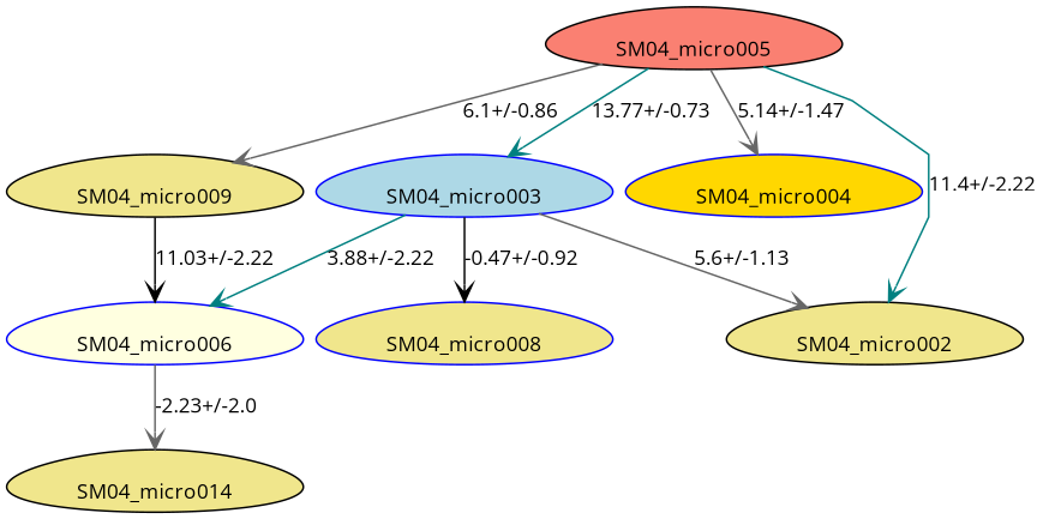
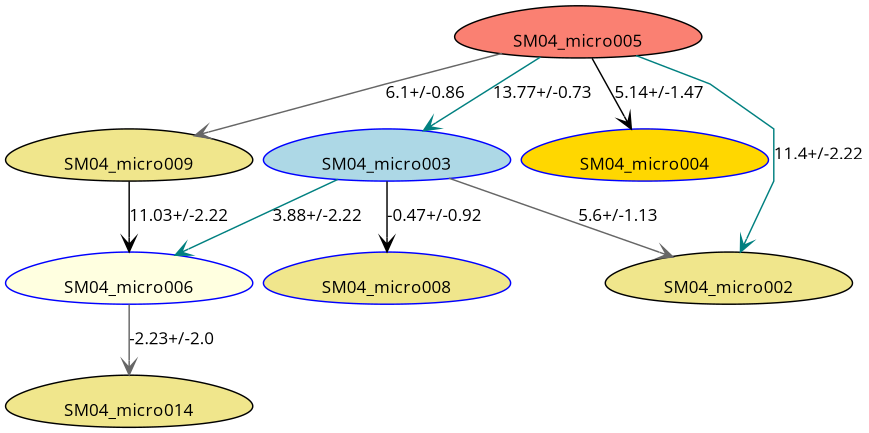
  strict digraph {
    fontname="Open Sans"
    splines=polyline
    node [charge=0 color=blue fillcolor=khaki fontcolor=black fontname="Open Sans" fontsize=12 labelloc=b penwidth=1 shape=egg style="radial,filled"]
    edge [SEM=2.22 arrowhead=vee color=gray40 fontname="Open Sans" fontsize=12 splines=polyline]
    SM04_micro003 [fillcolor=lightblue height=0.5 width=0.79843]
    SM04_micro004 [fillcolor=gold height=0.5 width=0.79843]
    SM04_micro009 [color=black height=0.5 width=0.79843]
    SM04_micro014 [charge=2 color=black height=0.5 width=0.79843]
    SM04_micro005 [charge=-1 color=black fillcolor=salmon height=0.5 width=0.79843]
    SM04_micro002 [charge=1 color=black height=0.5 width=0.79843]
    SM04_micro006 [charge=1 fillcolor=lightyellow height=0.5 width=0.79843]
    SM04_micro008 [charge=1 height=0.5 width=0.79843]
    subgraph sub_1 {
      label="Neutral charge"
      SM04_micro003
      SM04_micro004
      SM04_micro009
    }
    subgraph sub_2 {
      label="+2 charge"
      SM04_micro014
    }
    subgraph sub_3 {
      label="-1 charge"
      SM04_micro005
    }
    subgraph sub_4 {
      label="+1 charge"
      SM04_micro002
      SM04_micro006
      SM04_micro008
    }
    SM04_micro003 -> SM04_micro002 [SEM=1.13 label="5.6+/-1.13" pKa=5.6]
    SM04_micro003 -> SM04_micro006 [color=teal label="3.88+/-2.22" pKa=3.88]
    SM04_micro003 -> SM04_micro008 [SEM=0.92 color=black label="-0.47+/-0.92" pKa=-0.47]
    SM04_micro009 -> SM04_micro006 [color=black label="11.03+/-2.22" pKa=11.03]
    SM04_micro005 -> SM04_micro003 [SEM=0.73 color=teal label="13.77+/-0.73" pKa=13.77]
-   SM04_micro005 -> SM04_micro004 [SEM=1.47 label="5.14+/-1.47" pKa=5.14]
+   SM04_micro005 -> SM04_micro004 [SEM=1.47 color=black label="5.14+/-1.47" pKa=5.14]
    SM04_micro005 -> SM04_micro009 [SEM=0.86 label="6.1+/-0.86" pKa=6.1]
    SM04_micro005 -> SM04_micro002 [color=teal label="11.4+/-2.22" pKa=11.4]
    SM04_micro006 -> SM04_micro014 [SEM=2.0 label="-2.23+/-2.0" pKa=-2.23]
  }
